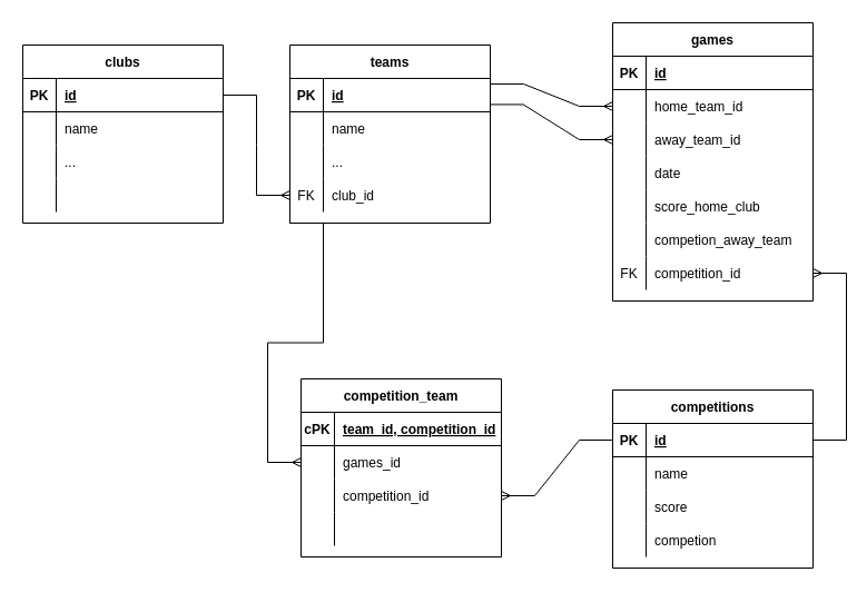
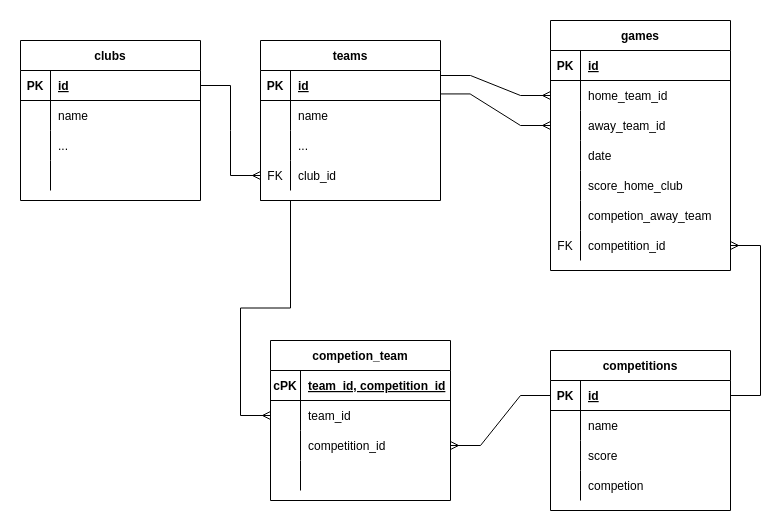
  <mxCell id="0" />
  <mxCell id="1" parent="0" />
  <mxCell id="2" value="teams" style="shape=table;startSize=30;container=1;collapsible=1;childLayout=tableLayout;fixedRows=1;rowLines=0;fontStyle=1;align=center;resizeLast=1;" vertex="1" parent="1"><mxGeometry x="260" y="40" width="180" height="160" as="geometry" /></mxCell>
  <mxCell id="3" value="" style="shape=tableRow;horizontal=0;startSize=0;swimlaneHead=0;swimlaneBody=0;fillColor=none;collapsible=0;dropTarget=0;points=[[0,0.5],[1,0.5]];portConstraint=eastwest;top=0;left=0;right=0;bottom=1;" vertex="1" parent="2"><mxGeometry y="30" width="180" height="30" as="geometry" /></mxCell>
  <mxCell id="4" value="PK" style="shape=partialRectangle;connectable=0;fillColor=none;top=0;left=0;bottom=0;right=0;fontStyle=1;overflow=hidden;" vertex="1" parent="3"><mxGeometry width="30" height="30" as="geometry"><mxRectangle width="30" height="30" as="alternateBounds" /></mxGeometry></mxCell>
  <mxCell id="5" value="id" style="shape=partialRectangle;connectable=0;fillColor=none;top=0;left=0;bottom=0;right=0;align=left;spacingLeft=6;fontStyle=5;overflow=hidden;" vertex="1" parent="3"><mxGeometry x="30" width="150" height="30" as="geometry"><mxRectangle width="150" height="30" as="alternateBounds" /></mxGeometry></mxCell>
  <mxCell id="6" value="" style="shape=tableRow;horizontal=0;startSize=0;swimlaneHead=0;swimlaneBody=0;fillColor=none;collapsible=0;dropTarget=0;points=[[0,0.5],[1,0.5]];portConstraint=eastwest;top=0;left=0;right=0;bottom=0;" vertex="1" parent="2"><mxGeometry y="60" width="180" height="30" as="geometry" /></mxCell>
  <mxCell id="7" value="" style="shape=partialRectangle;connectable=0;fillColor=none;top=0;left=0;bottom=0;right=0;editable=1;overflow=hidden;" vertex="1" parent="6"><mxGeometry width="30" height="30" as="geometry"><mxRectangle width="30" height="30" as="alternateBounds" /></mxGeometry></mxCell>
  <mxCell id="8" value="name" style="shape=partialRectangle;connectable=0;fillColor=none;top=0;left=0;bottom=0;right=0;align=left;spacingLeft=6;overflow=hidden;" vertex="1" parent="6"><mxGeometry x="30" width="150" height="30" as="geometry"><mxRectangle width="150" height="30" as="alternateBounds" /></mxGeometry></mxCell>
  <mxCell id="9" value="" style="shape=tableRow;horizontal=0;startSize=0;swimlaneHead=0;swimlaneBody=0;fillColor=none;collapsible=0;dropTarget=0;points=[[0,0.5],[1,0.5]];portConstraint=eastwest;top=0;left=0;right=0;bottom=0;" vertex="1" parent="2"><mxGeometry y="90" width="180" height="30" as="geometry" /></mxCell>
  <mxCell id="10" value="" style="shape=partialRectangle;connectable=0;fillColor=none;top=0;left=0;bottom=0;right=0;editable=1;overflow=hidden;" vertex="1" parent="9"><mxGeometry width="30" height="30" as="geometry"><mxRectangle width="30" height="30" as="alternateBounds" /></mxGeometry></mxCell>
  <mxCell id="11" value="..." style="shape=partialRectangle;connectable=0;fillColor=none;top=0;left=0;bottom=0;right=0;align=left;spacingLeft=6;overflow=hidden;" vertex="1" parent="9"><mxGeometry x="30" width="150" height="30" as="geometry"><mxRectangle width="150" height="30" as="alternateBounds" /></mxGeometry></mxCell>
  <mxCell id="12" value="" style="shape=tableRow;horizontal=0;startSize=0;swimlaneHead=0;swimlaneBody=0;fillColor=none;collapsible=0;dropTarget=0;points=[[0,0.5],[1,0.5]];portConstraint=eastwest;top=0;left=0;right=0;bottom=0;" vertex="1" parent="2"><mxGeometry y="120" width="180" height="30" as="geometry" /></mxCell>
  <mxCell id="13" value="FK" style="shape=partialRectangle;connectable=0;fillColor=none;top=0;left=0;bottom=0;right=0;editable=1;overflow=hidden;" vertex="1" parent="12"><mxGeometry width="30" height="30" as="geometry"><mxRectangle width="30" height="30" as="alternateBounds" /></mxGeometry></mxCell>
  <mxCell id="14" value="club_id" style="shape=partialRectangle;connectable=0;fillColor=none;top=0;left=0;bottom=0;right=0;align=left;spacingLeft=6;overflow=hidden;" vertex="1" parent="12"><mxGeometry x="30" width="150" height="30" as="geometry"><mxRectangle width="150" height="30" as="alternateBounds" /></mxGeometry></mxCell>
  <mxCell id="15" value="games" style="shape=table;startSize=30;container=1;collapsible=1;childLayout=tableLayout;fixedRows=1;rowLines=0;fontStyle=1;align=center;resizeLast=1;" vertex="1" parent="1"><mxGeometry x="550" y="20" width="180" height="250" as="geometry" /></mxCell>
  <mxCell id="16" value="" style="shape=tableRow;horizontal=0;startSize=0;swimlaneHead=0;swimlaneBody=0;fillColor=none;collapsible=0;dropTarget=0;points=[[0,0.5],[1,0.5]];portConstraint=eastwest;top=0;left=0;right=0;bottom=1;" vertex="1" parent="15"><mxGeometry y="30" width="180" height="30" as="geometry" /></mxCell>
  <mxCell id="17" value="PK" style="shape=partialRectangle;connectable=0;fillColor=none;top=0;left=0;bottom=0;right=0;fontStyle=1;overflow=hidden;" vertex="1" parent="16"><mxGeometry width="30" height="30" as="geometry"><mxRectangle width="30" height="30" as="alternateBounds" /></mxGeometry></mxCell>
  <mxCell id="18" value="id" style="shape=partialRectangle;connectable=0;fillColor=none;top=0;left=0;bottom=0;right=0;align=left;spacingLeft=6;fontStyle=5;overflow=hidden;" vertex="1" parent="16"><mxGeometry x="30" width="150" height="30" as="geometry"><mxRectangle width="150" height="30" as="alternateBounds" /></mxGeometry></mxCell>
  <mxCell id="19" value="" style="shape=tableRow;horizontal=0;startSize=0;swimlaneHead=0;swimlaneBody=0;fillColor=none;collapsible=0;dropTarget=0;points=[[0,0.5],[1,0.5]];portConstraint=eastwest;top=0;left=0;right=0;bottom=0;" vertex="1" parent="15"><mxGeometry y="60" width="180" height="30" as="geometry" /></mxCell>
  <mxCell id="20" value="" style="shape=partialRectangle;connectable=0;fillColor=none;top=0;left=0;bottom=0;right=0;editable=1;overflow=hidden;" vertex="1" parent="19"><mxGeometry width="30" height="30" as="geometry"><mxRectangle width="30" height="30" as="alternateBounds" /></mxGeometry></mxCell>
  <mxCell id="21" value="home_team_id" style="shape=partialRectangle;connectable=0;fillColor=none;top=0;left=0;bottom=0;right=0;align=left;spacingLeft=6;overflow=hidden;" vertex="1" parent="19"><mxGeometry x="30" width="150" height="30" as="geometry"><mxRectangle width="150" height="30" as="alternateBounds" /></mxGeometry></mxCell>
  <mxCell id="22" value="" style="shape=tableRow;horizontal=0;startSize=0;swimlaneHead=0;swimlaneBody=0;fillColor=none;collapsible=0;dropTarget=0;points=[[0,0.5],[1,0.5]];portConstraint=eastwest;top=0;left=0;right=0;bottom=0;" vertex="1" parent="15"><mxGeometry y="90" width="180" height="30" as="geometry" /></mxCell>
  <mxCell id="23" value="" style="shape=partialRectangle;connectable=0;fillColor=none;top=0;left=0;bottom=0;right=0;editable=1;overflow=hidden;" vertex="1" parent="22"><mxGeometry width="30" height="30" as="geometry"><mxRectangle width="30" height="30" as="alternateBounds" /></mxGeometry></mxCell>
  <mxCell id="24" value="away_team_id" style="shape=partialRectangle;connectable=0;fillColor=none;top=0;left=0;bottom=0;right=0;align=left;spacingLeft=6;overflow=hidden;" vertex="1" parent="22"><mxGeometry x="30" width="150" height="30" as="geometry"><mxRectangle width="150" height="30" as="alternateBounds" /></mxGeometry></mxCell>
  <mxCell id="25" value="" style="shape=tableRow;horizontal=0;startSize=0;swimlaneHead=0;swimlaneBody=0;fillColor=none;collapsible=0;dropTarget=0;points=[[0,0.5],[1,0.5]];portConstraint=eastwest;top=0;left=0;right=0;bottom=0;" vertex="1" parent="15"><mxGeometry y="120" width="180" height="30" as="geometry" /></mxCell>
  <mxCell id="26" value="" style="shape=partialRectangle;connectable=0;fillColor=none;top=0;left=0;bottom=0;right=0;editable=1;overflow=hidden;" vertex="1" parent="25"><mxGeometry width="30" height="30" as="geometry"><mxRectangle width="30" height="30" as="alternateBounds" /></mxGeometry></mxCell>
  <mxCell id="27" value="date" style="shape=partialRectangle;connectable=0;fillColor=none;top=0;left=0;bottom=0;right=0;align=left;spacingLeft=6;overflow=hidden;" vertex="1" parent="25"><mxGeometry x="30" width="150" height="30" as="geometry"><mxRectangle width="150" height="30" as="alternateBounds" /></mxGeometry></mxCell>
  <mxCell id="28" style="shape=tableRow;horizontal=0;startSize=0;swimlaneHead=0;swimlaneBody=0;fillColor=none;collapsible=0;dropTarget=0;points=[[0,0.5],[1,0.5]];portConstraint=eastwest;top=0;left=0;right=0;bottom=0;" vertex="1" parent="15"><mxGeometry y="150" width="180" height="30" as="geometry" /></mxCell>
  <mxCell id="29" style="shape=partialRectangle;connectable=0;fillColor=none;top=0;left=0;bottom=0;right=0;editable=1;overflow=hidden;" vertex="1" parent="28"><mxGeometry width="30" height="30" as="geometry"><mxRectangle width="30" height="30" as="alternateBounds" /></mxGeometry></mxCell>
  <mxCell id="30" value="score_home_club" style="shape=partialRectangle;connectable=0;fillColor=none;top=0;left=0;bottom=0;right=0;align=left;spacingLeft=6;overflow=hidden;" vertex="1" parent="28"><mxGeometry x="30" width="150" height="30" as="geometry"><mxRectangle width="150" height="30" as="alternateBounds" /></mxGeometry></mxCell>
  <mxCell id="31" style="shape=tableRow;horizontal=0;startSize=0;swimlaneHead=0;swimlaneBody=0;fillColor=none;collapsible=0;dropTarget=0;points=[[0,0.5],[1,0.5]];portConstraint=eastwest;top=0;left=0;right=0;bottom=0;" vertex="1" parent="15"><mxGeometry y="180" width="180" height="30" as="geometry" /></mxCell>
  <mxCell id="32" style="shape=partialRectangle;connectable=0;fillColor=none;top=0;left=0;bottom=0;right=0;editable=1;overflow=hidden;" vertex="1" parent="31"><mxGeometry width="30" height="30" as="geometry"><mxRectangle width="30" height="30" as="alternateBounds" /></mxGeometry></mxCell>
  <mxCell id="33" value="competion_away_team" style="shape=partialRectangle;connectable=0;fillColor=none;top=0;left=0;bottom=0;right=0;align=left;spacingLeft=6;overflow=hidden;" vertex="1" parent="31"><mxGeometry x="30" width="150" height="30" as="geometry"><mxRectangle width="150" height="30" as="alternateBounds" /></mxGeometry></mxCell>
  <mxCell id="34" style="shape=tableRow;horizontal=0;startSize=0;swimlaneHead=0;swimlaneBody=0;fillColor=none;collapsible=0;dropTarget=0;points=[[0,0.5],[1,0.5]];portConstraint=eastwest;top=0;left=0;right=0;bottom=0;" vertex="1" parent="15"><mxGeometry y="210" width="180" height="30" as="geometry" /></mxCell>
  <mxCell id="35" value="FK" style="shape=partialRectangle;connectable=0;fillColor=none;top=0;left=0;bottom=0;right=0;editable=1;overflow=hidden;" vertex="1" parent="34"><mxGeometry width="30" height="30" as="geometry"><mxRectangle width="30" height="30" as="alternateBounds" /></mxGeometry></mxCell>
  <mxCell id="36" value="competition_id" style="shape=partialRectangle;connectable=0;fillColor=none;top=0;left=0;bottom=0;right=0;align=left;spacingLeft=6;overflow=hidden;" vertex="1" parent="34"><mxGeometry x="30" width="150" height="30" as="geometry"><mxRectangle width="150" height="30" as="alternateBounds" /></mxGeometry></mxCell>
  <mxCell id="37" value="" style="edgeStyle=entityRelationEdgeStyle;fontSize=12;html=1;endArrow=ERmany;endFill=0;rounded=0;entryX=0;entryY=0.5;entryDx=0;entryDy=0;" edge="1" parent="1" target="19"><mxGeometry width="100" height="100" relative="1" as="geometry"><mxPoint x="440" y="75" as="sourcePoint" /><mxPoint x="370" y="70" as="targetPoint" /></mxGeometry></mxCell>
  <mxCell id="38" value="" style="edgeStyle=entityRelationEdgeStyle;fontSize=12;html=1;endArrow=ERmany;rounded=0;exitX=0.998;exitY=0.781;exitDx=0;exitDy=0;entryX=0;entryY=0.5;entryDx=0;entryDy=0;exitPerimeter=0;" edge="1" parent="1" source="3" target="22"><mxGeometry width="100" height="100" relative="1" as="geometry"><mxPoint x="270" y="170" as="sourcePoint" /><mxPoint x="370" y="70" as="targetPoint" /></mxGeometry></mxCell>
  <mxCell id="39" value="competitions" style="shape=table;startSize=30;container=1;collapsible=1;childLayout=tableLayout;fixedRows=1;rowLines=0;fontStyle=1;align=center;resizeLast=1;" vertex="1" parent="1"><mxGeometry x="550" y="350" width="180" height="160" as="geometry" /></mxCell>
  <mxCell id="40" value="" style="shape=tableRow;horizontal=0;startSize=0;swimlaneHead=0;swimlaneBody=0;fillColor=none;collapsible=0;dropTarget=0;points=[[0,0.5],[1,0.5]];portConstraint=eastwest;top=0;left=0;right=0;bottom=1;" vertex="1" parent="39"><mxGeometry y="30" width="180" height="30" as="geometry" /></mxCell>
  <mxCell id="41" value="PK" style="shape=partialRectangle;connectable=0;fillColor=none;top=0;left=0;bottom=0;right=0;fontStyle=1;overflow=hidden;" vertex="1" parent="40"><mxGeometry width="30" height="30" as="geometry"><mxRectangle width="30" height="30" as="alternateBounds" /></mxGeometry></mxCell>
  <mxCell id="42" value="id" style="shape=partialRectangle;connectable=0;fillColor=none;top=0;left=0;bottom=0;right=0;align=left;spacingLeft=6;fontStyle=5;overflow=hidden;" vertex="1" parent="40"><mxGeometry x="30" width="150" height="30" as="geometry"><mxRectangle width="150" height="30" as="alternateBounds" /></mxGeometry></mxCell>
  <mxCell id="43" value="" style="shape=tableRow;horizontal=0;startSize=0;swimlaneHead=0;swimlaneBody=0;fillColor=none;collapsible=0;dropTarget=0;points=[[0,0.5],[1,0.5]];portConstraint=eastwest;top=0;left=0;right=0;bottom=0;" vertex="1" parent="39"><mxGeometry y="60" width="180" height="30" as="geometry" /></mxCell>
  <mxCell id="44" value="" style="shape=partialRectangle;connectable=0;fillColor=none;top=0;left=0;bottom=0;right=0;editable=1;overflow=hidden;" vertex="1" parent="43"><mxGeometry width="30" height="30" as="geometry"><mxRectangle width="30" height="30" as="alternateBounds" /></mxGeometry></mxCell>
  <mxCell id="45" value="name" style="shape=partialRectangle;connectable=0;fillColor=none;top=0;left=0;bottom=0;right=0;align=left;spacingLeft=6;overflow=hidden;" vertex="1" parent="43"><mxGeometry x="30" width="150" height="30" as="geometry"><mxRectangle width="150" height="30" as="alternateBounds" /></mxGeometry></mxCell>
  <mxCell id="46" value="" style="shape=tableRow;horizontal=0;startSize=0;swimlaneHead=0;swimlaneBody=0;fillColor=none;collapsible=0;dropTarget=0;points=[[0,0.5],[1,0.5]];portConstraint=eastwest;top=0;left=0;right=0;bottom=0;" vertex="1" parent="39"><mxGeometry y="90" width="180" height="30" as="geometry" /></mxCell>
  <mxCell id="47" value="" style="shape=partialRectangle;connectable=0;fillColor=none;top=0;left=0;bottom=0;right=0;editable=1;overflow=hidden;" vertex="1" parent="46"><mxGeometry width="30" height="30" as="geometry"><mxRectangle width="30" height="30" as="alternateBounds" /></mxGeometry></mxCell>
  <mxCell id="48" value="score" style="shape=partialRectangle;connectable=0;fillColor=none;top=0;left=0;bottom=0;right=0;align=left;spacingLeft=6;overflow=hidden;" vertex="1" parent="46"><mxGeometry x="30" width="150" height="30" as="geometry"><mxRectangle width="150" height="30" as="alternateBounds" /></mxGeometry></mxCell>
  <mxCell id="49" value="" style="shape=tableRow;horizontal=0;startSize=0;swimlaneHead=0;swimlaneBody=0;fillColor=none;collapsible=0;dropTarget=0;points=[[0,0.5],[1,0.5]];portConstraint=eastwest;top=0;left=0;right=0;bottom=0;" vertex="1" parent="39"><mxGeometry y="120" width="180" height="30" as="geometry" /></mxCell>
  <mxCell id="50" value="" style="shape=partialRectangle;connectable=0;fillColor=none;top=0;left=0;bottom=0;right=0;editable=1;overflow=hidden;" vertex="1" parent="49"><mxGeometry width="30" height="30" as="geometry"><mxRectangle width="30" height="30" as="alternateBounds" /></mxGeometry></mxCell>
  <mxCell id="51" value="competion" style="shape=partialRectangle;connectable=0;fillColor=none;top=0;left=0;bottom=0;right=0;align=left;spacingLeft=6;overflow=hidden;" vertex="1" parent="49"><mxGeometry x="30" width="150" height="30" as="geometry"><mxRectangle width="150" height="30" as="alternateBounds" /></mxGeometry></mxCell>
  <mxCell id="52" value="" style="edgeStyle=entityRelationEdgeStyle;fontSize=12;html=1;endArrow=ERmany;rounded=0;exitX=1;exitY=0.5;exitDx=0;exitDy=0;entryX=1;entryY=0.5;entryDx=0;entryDy=0;" edge="1" parent="1" source="40" target="34"><mxGeometry width="100" height="100" relative="1" as="geometry"><mxPoint x="270" y="340" as="sourcePoint" /><mxPoint x="370" y="240" as="targetPoint" /></mxGeometry></mxCell>
  <mxCell id="53" value="clubs" style="shape=table;startSize=30;container=1;collapsible=1;childLayout=tableLayout;fixedRows=1;rowLines=0;fontStyle=1;align=center;resizeLast=1;" vertex="1" parent="1"><mxGeometry x="20" y="40" width="180" height="160" as="geometry" /></mxCell>
  <mxCell id="54" value="" style="shape=tableRow;horizontal=0;startSize=0;swimlaneHead=0;swimlaneBody=0;fillColor=none;collapsible=0;dropTarget=0;points=[[0,0.5],[1,0.5]];portConstraint=eastwest;top=0;left=0;right=0;bottom=1;" vertex="1" parent="53"><mxGeometry y="30" width="180" height="30" as="geometry" /></mxCell>
  <mxCell id="55" value="PK" style="shape=partialRectangle;connectable=0;fillColor=none;top=0;left=0;bottom=0;right=0;fontStyle=1;overflow=hidden;" vertex="1" parent="54"><mxGeometry width="30" height="30" as="geometry"><mxRectangle width="30" height="30" as="alternateBounds" /></mxGeometry></mxCell>
  <mxCell id="56" value="id" style="shape=partialRectangle;connectable=0;fillColor=none;top=0;left=0;bottom=0;right=0;align=left;spacingLeft=6;fontStyle=5;overflow=hidden;" vertex="1" parent="54"><mxGeometry x="30" width="150" height="30" as="geometry"><mxRectangle width="150" height="30" as="alternateBounds" /></mxGeometry></mxCell>
  <mxCell id="57" value="" style="shape=tableRow;horizontal=0;startSize=0;swimlaneHead=0;swimlaneBody=0;fillColor=none;collapsible=0;dropTarget=0;points=[[0,0.5],[1,0.5]];portConstraint=eastwest;top=0;left=0;right=0;bottom=0;" vertex="1" parent="53"><mxGeometry y="60" width="180" height="30" as="geometry" /></mxCell>
  <mxCell id="58" value="" style="shape=partialRectangle;connectable=0;fillColor=none;top=0;left=0;bottom=0;right=0;editable=1;overflow=hidden;" vertex="1" parent="57"><mxGeometry width="30" height="30" as="geometry"><mxRectangle width="30" height="30" as="alternateBounds" /></mxGeometry></mxCell>
  <mxCell id="59" value="name" style="shape=partialRectangle;connectable=0;fillColor=none;top=0;left=0;bottom=0;right=0;align=left;spacingLeft=6;overflow=hidden;" vertex="1" parent="57"><mxGeometry x="30" width="150" height="30" as="geometry"><mxRectangle width="150" height="30" as="alternateBounds" /></mxGeometry></mxCell>
  <mxCell id="60" value="" style="shape=tableRow;horizontal=0;startSize=0;swimlaneHead=0;swimlaneBody=0;fillColor=none;collapsible=0;dropTarget=0;points=[[0,0.5],[1,0.5]];portConstraint=eastwest;top=0;left=0;right=0;bottom=0;" vertex="1" parent="53"><mxGeometry y="90" width="180" height="30" as="geometry" /></mxCell>
  <mxCell id="61" value="" style="shape=partialRectangle;connectable=0;fillColor=none;top=0;left=0;bottom=0;right=0;editable=1;overflow=hidden;" vertex="1" parent="60"><mxGeometry width="30" height="30" as="geometry"><mxRectangle width="30" height="30" as="alternateBounds" /></mxGeometry></mxCell>
  <mxCell id="62" value="..." style="shape=partialRectangle;connectable=0;fillColor=none;top=0;left=0;bottom=0;right=0;align=left;spacingLeft=6;overflow=hidden;" vertex="1" parent="60"><mxGeometry x="30" width="150" height="30" as="geometry"><mxRectangle width="150" height="30" as="alternateBounds" /></mxGeometry></mxCell>
  <mxCell id="63" value="" style="shape=tableRow;horizontal=0;startSize=0;swimlaneHead=0;swimlaneBody=0;fillColor=none;collapsible=0;dropTarget=0;points=[[0,0.5],[1,0.5]];portConstraint=eastwest;top=0;left=0;right=0;bottom=0;" vertex="1" parent="53"><mxGeometry y="120" width="180" height="30" as="geometry" /></mxCell>
  <mxCell id="64" value="" style="shape=partialRectangle;connectable=0;fillColor=none;top=0;left=0;bottom=0;right=0;editable=1;overflow=hidden;" vertex="1" parent="63"><mxGeometry width="30" height="30" as="geometry"><mxRectangle width="30" height="30" as="alternateBounds" /></mxGeometry></mxCell>
  <mxCell id="65" value="" style="shape=partialRectangle;connectable=0;fillColor=none;top=0;left=0;bottom=0;right=0;align=left;spacingLeft=6;overflow=hidden;" vertex="1" parent="63"><mxGeometry x="30" width="150" height="30" as="geometry"><mxRectangle width="150" height="30" as="alternateBounds" /></mxGeometry></mxCell>
  <mxCell id="66" value="" style="edgeStyle=entityRelationEdgeStyle;fontSize=12;html=1;endArrow=ERmany;rounded=0;entryX=0;entryY=0.5;entryDx=0;entryDy=0;exitX=1;exitY=0.5;exitDx=0;exitDy=0;" edge="1" parent="1" source="54" target="12"><mxGeometry width="100" height="100" relative="1" as="geometry"><mxPoint x="50" y="-115" as="sourcePoint" /><mxPoint x="260" y="90" as="targetPoint" /></mxGeometry></mxCell>
- <mxCell id="67" value="competition_team" style="shape=table;startSize=30;container=1;collapsible=1;childLayout=tableLayout;fixedRows=1;rowLines=0;fontStyle=1;align=center;resizeLast=1;" vertex="1" parent="1"><mxGeometry x="270" y="340" width="180" height="160" as="geometry" /></mxCell>
+ <mxCell id="67" value="competion_team" style="shape=table;startSize=30;container=1;collapsible=1;childLayout=tableLayout;fixedRows=1;rowLines=0;fontStyle=1;align=center;resizeLast=1;" vertex="1" parent="1"><mxGeometry x="270" y="340" width="180" height="160" as="geometry" /></mxCell>
  <mxCell id="68" value="" style="shape=tableRow;horizontal=0;startSize=0;swimlaneHead=0;swimlaneBody=0;fillColor=none;collapsible=0;dropTarget=0;points=[[0,0.5],[1,0.5]];portConstraint=eastwest;top=0;left=0;right=0;bottom=1;" vertex="1" parent="67"><mxGeometry y="30" width="180" height="30" as="geometry" /></mxCell>
  <mxCell id="69" value="cPK" style="shape=partialRectangle;connectable=0;fillColor=none;top=0;left=0;bottom=0;right=0;fontStyle=1;overflow=hidden;" vertex="1" parent="68"><mxGeometry width="30" height="30" as="geometry"><mxRectangle width="30" height="30" as="alternateBounds" /></mxGeometry></mxCell>
  <mxCell id="70" value="team_id, competition_id" style="shape=partialRectangle;connectable=0;fillColor=none;top=0;left=0;bottom=0;right=0;align=left;spacingLeft=6;fontStyle=5;overflow=hidden;" vertex="1" parent="68"><mxGeometry x="30" width="150" height="30" as="geometry"><mxRectangle width="150" height="30" as="alternateBounds" /></mxGeometry></mxCell>
  <mxCell id="71" value="" style="shape=tableRow;horizontal=0;startSize=0;swimlaneHead=0;swimlaneBody=0;fillColor=none;collapsible=0;dropTarget=0;points=[[0,0.5],[1,0.5]];portConstraint=eastwest;top=0;left=0;right=0;bottom=0;" vertex="1" parent="67"><mxGeometry y="60" width="180" height="30" as="geometry" /></mxCell>
  <mxCell id="72" value="" style="shape=partialRectangle;connectable=0;fillColor=none;top=0;left=0;bottom=0;right=0;editable=1;overflow=hidden;" vertex="1" parent="71"><mxGeometry width="30" height="30" as="geometry"><mxRectangle width="30" height="30" as="alternateBounds" /></mxGeometry></mxCell>
- <mxCell id="73" value="games_id" style="shape=partialRectangle;connectable=0;fillColor=none;top=0;left=0;bottom=0;right=0;align=left;spacingLeft=6;overflow=hidden;" vertex="1" parent="71"><mxGeometry x="30" width="150" height="30" as="geometry"><mxRectangle width="150" height="30" as="alternateBounds" /></mxGeometry></mxCell>
+ <mxCell id="73" value="team_id" style="shape=partialRectangle;connectable=0;fillColor=none;top=0;left=0;bottom=0;right=0;align=left;spacingLeft=6;overflow=hidden;" vertex="1" parent="71"><mxGeometry x="30" width="150" height="30" as="geometry"><mxRectangle width="150" height="30" as="alternateBounds" /></mxGeometry></mxCell>
  <mxCell id="74" value="" style="shape=tableRow;horizontal=0;startSize=0;swimlaneHead=0;swimlaneBody=0;fillColor=none;collapsible=0;dropTarget=0;points=[[0,0.5],[1,0.5]];portConstraint=eastwest;top=0;left=0;right=0;bottom=0;" vertex="1" parent="67"><mxGeometry y="90" width="180" height="30" as="geometry" /></mxCell>
  <mxCell id="75" value="" style="shape=partialRectangle;connectable=0;fillColor=none;top=0;left=0;bottom=0;right=0;editable=1;overflow=hidden;" vertex="1" parent="74"><mxGeometry width="30" height="30" as="geometry"><mxRectangle width="30" height="30" as="alternateBounds" /></mxGeometry></mxCell>
  <mxCell id="76" value="competition_id" style="shape=partialRectangle;connectable=0;fillColor=none;top=0;left=0;bottom=0;right=0;align=left;spacingLeft=6;overflow=hidden;" vertex="1" parent="74"><mxGeometry x="30" width="150" height="30" as="geometry"><mxRectangle width="150" height="30" as="alternateBounds" /></mxGeometry></mxCell>
  <mxCell id="77" value="" style="shape=tableRow;horizontal=0;startSize=0;swimlaneHead=0;swimlaneBody=0;fillColor=none;collapsible=0;dropTarget=0;points=[[0,0.5],[1,0.5]];portConstraint=eastwest;top=0;left=0;right=0;bottom=0;" vertex="1" parent="67"><mxGeometry y="120" width="180" height="30" as="geometry" /></mxCell>
  <mxCell id="78" value="" style="shape=partialRectangle;connectable=0;fillColor=none;top=0;left=0;bottom=0;right=0;editable=1;overflow=hidden;" vertex="1" parent="77"><mxGeometry width="30" height="30" as="geometry"><mxRectangle width="30" height="30" as="alternateBounds" /></mxGeometry></mxCell>
  <mxCell id="79" value="" style="shape=partialRectangle;connectable=0;fillColor=none;top=0;left=0;bottom=0;right=0;align=left;spacingLeft=6;overflow=hidden;" vertex="1" parent="77"><mxGeometry x="30" width="150" height="30" as="geometry"><mxRectangle width="150" height="30" as="alternateBounds" /></mxGeometry></mxCell>
  <mxCell id="80" value="" style="edgeStyle=entityRelationEdgeStyle;fontSize=12;html=1;endArrow=ERmany;rounded=0;exitX=0;exitY=1;exitDx=0;exitDy=0;entryX=0;entryY=0.5;entryDx=0;entryDy=0;" edge="1" parent="1" source="2" target="71"><mxGeometry width="100" height="100" relative="1" as="geometry"><mxPoint x="210" y="240" as="sourcePoint" /><mxPoint x="310" y="140" as="targetPoint" /></mxGeometry></mxCell>
  <mxCell id="81" value="" style="edgeStyle=entityRelationEdgeStyle;fontSize=12;html=1;endArrow=ERmany;rounded=0;exitX=0;exitY=0.5;exitDx=0;exitDy=0;entryX=1;entryY=0.5;entryDx=0;entryDy=0;" edge="1" parent="1" source="40" target="74"><mxGeometry width="100" height="100" relative="1" as="geometry"><mxPoint x="210" y="240" as="sourcePoint" /><mxPoint x="310" y="140" as="targetPoint" /></mxGeometry></mxCell>
